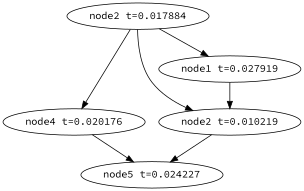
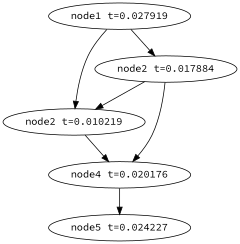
  digraph {
    fontname="Source Code Pro"
    node [fontname="Source Code Pro"]
    edge [fontname="Source Code Pro"]
    n1 [label="node5 t=0.024227"]
    n2 [label="node4 t=0.020176"]
    n3 [label="node2 t=0.010219"]
    n4 [label="node2 t=0.017884"]
    n5 [label="node1 t=0.027919"]
    n2 -> n1
-   n3 -> n1
+   n3 -> n2
    n4 -> n2
    n4 -> n3
    n5 -> n3
-   n4 -> n5
+   n5 -> n4
  }
